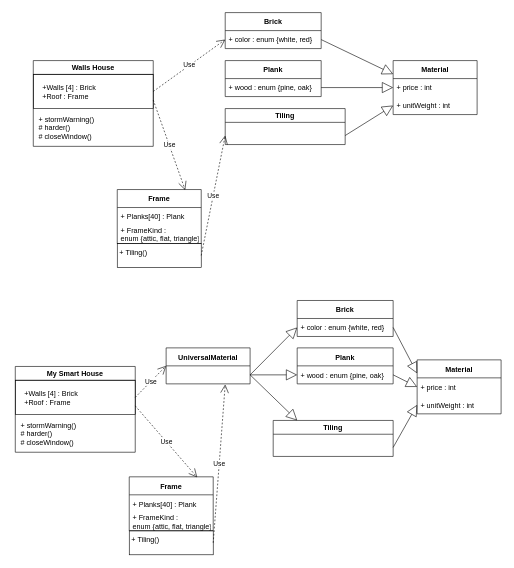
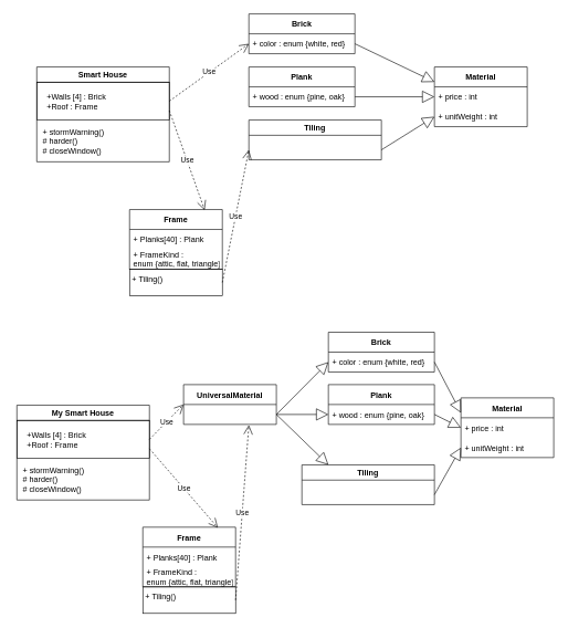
  <mxCell id="0" />
  <mxCell id="1" parent="0" />
- <mxCell id="2" value="Walls House" style="swimlane;" vertex="1" parent="1"><mxGeometry x="55" y="100" width="200" height="143" as="geometry" /></mxCell>
+ <mxCell id="2" value="Smart House" style="swimlane;" vertex="1" parent="1"><mxGeometry x="55" y="100" width="200" height="143" as="geometry" /></mxCell>
  <mxCell id="3" value="&lt;div style=&quot;text-align: left;&quot;&gt;&lt;span style=&quot;background-color: initial;&quot;&gt;+ stormWarning()&lt;/span&gt;&lt;/div&gt;&lt;div style=&quot;text-align: left;&quot;&gt;&lt;span style=&quot;background-color: initial;&quot;&gt;# harder()&lt;/span&gt;&lt;/div&gt;&lt;div style=&quot;text-align: left;&quot;&gt;&lt;span style=&quot;background-color: initial;&quot;&gt;# closeWindow()&lt;/span&gt;&lt;/div&gt;" style="text;html=1;align=center;verticalAlign=middle;resizable=0;points=[];autosize=1;strokeColor=none;fillColor=none;" vertex="1" parent="2"><mxGeometry x="-5" y="83" width="120" height="60" as="geometry" /></mxCell>
  <mxCell id="4" value="" style="rounded=0;whiteSpace=wrap;html=1;fillColor=none;" vertex="1" parent="2"><mxGeometry y="23" width="200" height="57" as="geometry" /></mxCell>
  <mxCell id="5" value="&lt;div style=&quot;text-align: left;&quot;&gt;&lt;span style=&quot;background-color: initial;&quot;&gt;+Walls [4] : Brick&lt;/span&gt;&lt;/div&gt;&lt;div style=&quot;text-align: left;&quot;&gt;&lt;span style=&quot;background-color: initial;&quot;&gt;+Roof : Frame&lt;/span&gt;&lt;/div&gt;" style="text;html=1;strokeColor=none;fillColor=none;align=center;verticalAlign=middle;whiteSpace=wrap;rounded=0;" vertex="1" parent="2"><mxGeometry x="10" y="36.5" width="100" height="30" as="geometry" /></mxCell>
  <mxCell id="6" value="Material" style="swimlane;fontStyle=1;childLayout=stackLayout;horizontal=1;startSize=30;horizontalStack=0;resizeParent=1;resizeParentMax=0;resizeLast=0;collapsible=1;marginBottom=0;" vertex="1" parent="1"><mxGeometry x="655" y="100" width="140" height="90" as="geometry" /></mxCell>
  <mxCell id="7" value="+ price : int" style="text;strokeColor=none;fillColor=none;align=left;verticalAlign=middle;spacingLeft=4;spacingRight=4;overflow=hidden;points=[[0,0.5],[1,0.5]];portConstraint=eastwest;rotatable=0;" vertex="1" parent="6"><mxGeometry y="30" width="140" height="30" as="geometry" /></mxCell>
  <mxCell id="8" value="+ unitWeight : int" style="text;strokeColor=none;fillColor=none;align=left;verticalAlign=middle;spacingLeft=4;spacingRight=4;overflow=hidden;points=[[0,0.5],[1,0.5]];portConstraint=eastwest;rotatable=0;" vertex="1" parent="6"><mxGeometry y="60" width="140" height="30" as="geometry" /></mxCell>
  <mxCell id="9" value="Brick" style="swimlane;fontStyle=1;childLayout=stackLayout;horizontal=1;startSize=30;horizontalStack=0;resizeParent=1;resizeParentMax=0;resizeLast=0;collapsible=1;marginBottom=0;" vertex="1" parent="1"><mxGeometry x="375" y="20" width="160" height="60" as="geometry" /></mxCell>
  <mxCell id="10" value="+ color : enum {white, red}" style="text;strokeColor=none;fillColor=none;align=left;verticalAlign=middle;spacingLeft=4;spacingRight=4;overflow=hidden;points=[[0,0.5],[1,0.5]];portConstraint=eastwest;rotatable=0;" vertex="1" parent="9"><mxGeometry y="30" width="160" height="30" as="geometry" /></mxCell>
  <mxCell id="11" value="Plank" style="swimlane;fontStyle=1;childLayout=stackLayout;horizontal=1;startSize=30;horizontalStack=0;resizeParent=1;resizeParentMax=0;resizeLast=0;collapsible=1;marginBottom=0;" vertex="1" parent="1"><mxGeometry x="375" y="100" width="160" height="60" as="geometry" /></mxCell>
  <mxCell id="12" value="+ wood : enum {pine, oak}" style="text;strokeColor=none;fillColor=none;align=left;verticalAlign=middle;spacingLeft=4;spacingRight=4;overflow=hidden;points=[[0,0.5],[1,0.5]];portConstraint=eastwest;rotatable=0;" vertex="1" parent="11"><mxGeometry y="30" width="160" height="30" as="geometry" /></mxCell>
  <mxCell id="13" value="Frame" style="swimlane;fontStyle=1;childLayout=stackLayout;horizontal=1;startSize=30;horizontalStack=0;resizeParent=1;resizeParentMax=0;resizeLast=0;collapsible=1;marginBottom=0;" vertex="1" parent="1"><mxGeometry x="195" y="315" width="140" height="90" as="geometry" /></mxCell>
  <mxCell id="14" value="+ Planks[40] : Plank" style="text;strokeColor=none;fillColor=none;align=left;verticalAlign=middle;spacingLeft=4;spacingRight=4;overflow=hidden;points=[[0,0.5],[1,0.5]];portConstraint=eastwest;rotatable=0;" vertex="1" parent="13"><mxGeometry y="30" width="140" height="30" as="geometry" /></mxCell>
  <mxCell id="15" value="+ FrameKind :&#10;enum {attic, flat, triangle}" style="text;strokeColor=none;fillColor=none;align=left;verticalAlign=middle;spacingLeft=4;spacingRight=4;overflow=hidden;points=[[0,0.5],[1,0.5]];portConstraint=eastwest;rotatable=0;" vertex="1" parent="13"><mxGeometry y="60" width="140" height="30" as="geometry" /></mxCell>
  <mxCell id="16" value="" style="rounded=0;whiteSpace=wrap;html=1;fillColor=none;" vertex="1" parent="1"><mxGeometry x="195" y="405" width="140" height="40" as="geometry" /></mxCell>
  <mxCell id="17" value="+ Tiling()" style="text;html=1;strokeColor=none;fillColor=none;align=left;verticalAlign=middle;whiteSpace=wrap;rounded=0;" vertex="1" parent="1"><mxGeometry x="196.5" y="405" width="60" height="30" as="geometry" /></mxCell>
  <mxCell id="18" value="Tiling" style="swimlane;fillColor=none;" vertex="1" parent="1"><mxGeometry x="375" y="180" width="200" height="60" as="geometry" /></mxCell>
  <mxCell id="19" value="" style="endArrow=block;endSize=16;endFill=0;html=1;rounded=0;exitX=1;exitY=0.5;exitDx=0;exitDy=0;entryX=0;entryY=0.25;entryDx=0;entryDy=0;" edge="1" parent="1" source="10" target="6"><mxGeometry y="-15" width="160" relative="1" as="geometry"><mxPoint x="345" y="180" as="sourcePoint" /><mxPoint x="655" y="80" as="targetPoint" /><mxPoint as="offset" /></mxGeometry></mxCell>
  <mxCell id="20" value="" style="endArrow=block;endSize=16;endFill=0;html=1;rounded=0;exitX=1;exitY=0.5;exitDx=0;exitDy=0;entryX=0;entryY=0.5;entryDx=0;entryDy=0;" edge="1" parent="1" source="12" target="7"><mxGeometry width="160" relative="1" as="geometry"><mxPoint x="345" y="180" as="sourcePoint" /><mxPoint x="505" y="180" as="targetPoint" /></mxGeometry></mxCell>
  <mxCell id="21" value="" style="endArrow=block;endSize=16;endFill=0;html=1;rounded=0;exitX=1;exitY=0.75;exitDx=0;exitDy=0;entryX=0;entryY=0.5;entryDx=0;entryDy=0;" edge="1" parent="1" source="18" target="8"><mxGeometry width="160" relative="1" as="geometry"><mxPoint x="445" y="120" as="sourcePoint" /><mxPoint x="465" y="90" as="targetPoint" /></mxGeometry></mxCell>
  <mxCell id="22" value="Use" style="endArrow=open;endSize=12;dashed=1;html=1;rounded=0;exitX=1;exitY=0.5;exitDx=0;exitDy=0;entryX=0;entryY=0.5;entryDx=0;entryDy=0;" edge="1" parent="1" source="4" target="10"><mxGeometry width="160" relative="1" as="geometry"><mxPoint x="345" y="180" as="sourcePoint" /><mxPoint x="335" y="32" as="targetPoint" /></mxGeometry></mxCell>
  <mxCell id="23" value="Use" style="endArrow=open;endSize=12;dashed=1;html=1;rounded=0;exitX=1;exitY=0.5;exitDx=0;exitDy=0;entryX=0;entryY=0.75;entryDx=0;entryDy=0;" edge="1" parent="1" source="16" target="18"><mxGeometry width="160" relative="1" as="geometry"><mxPoint x="345" y="180" as="sourcePoint" /><mxPoint x="565" y="370" as="targetPoint" /><Array as="points" /></mxGeometry></mxCell>
  <mxCell id="24" value="Use" style="endArrow=open;endSize=12;dashed=1;html=1;rounded=0;exitX=1;exitY=0.75;exitDx=0;exitDy=0;entryX=0.809;entryY=0.009;entryDx=0;entryDy=0;entryPerimeter=0;" edge="1" parent="1" source="4" target="13"><mxGeometry width="160" relative="1" as="geometry"><mxPoint x="345" y="280" as="sourcePoint" /><mxPoint x="315" y="310" as="targetPoint" /></mxGeometry></mxCell>
  <mxCell id="25" value="My Smart House" style="swimlane;" vertex="1" parent="1"><mxGeometry x="25" y="610" width="200" height="143" as="geometry" /></mxCell>
  <mxCell id="26" value="&lt;div style=&quot;text-align: left;&quot;&gt;&lt;span style=&quot;background-color: initial;&quot;&gt;+ stormWarning()&lt;/span&gt;&lt;/div&gt;&lt;div style=&quot;text-align: left;&quot;&gt;&lt;span style=&quot;background-color: initial;&quot;&gt;# harder()&lt;/span&gt;&lt;/div&gt;&lt;div style=&quot;text-align: left;&quot;&gt;&lt;span style=&quot;background-color: initial;&quot;&gt;# closeWindow()&lt;/span&gt;&lt;/div&gt;" style="text;html=1;align=center;verticalAlign=middle;resizable=0;points=[];autosize=1;strokeColor=none;fillColor=none;" vertex="1" parent="25"><mxGeometry x="-5" y="83" width="120" height="60" as="geometry" /></mxCell>
  <mxCell id="27" value="" style="rounded=0;whiteSpace=wrap;html=1;fillColor=none;" vertex="1" parent="25"><mxGeometry y="23" width="200" height="57" as="geometry" /></mxCell>
  <mxCell id="28" value="&lt;div style=&quot;text-align: left;&quot;&gt;&lt;span style=&quot;background-color: initial;&quot;&gt;+Walls [4] : Brick&lt;/span&gt;&lt;/div&gt;&lt;div style=&quot;text-align: left;&quot;&gt;&lt;span style=&quot;background-color: initial;&quot;&gt;+Roof : Frame&lt;/span&gt;&lt;/div&gt;" style="text;html=1;strokeColor=none;fillColor=none;align=center;verticalAlign=middle;whiteSpace=wrap;rounded=0;" vertex="1" parent="25"><mxGeometry x="10" y="36.5" width="100" height="30" as="geometry" /></mxCell>
  <mxCell id="29" value="Material" style="swimlane;fontStyle=1;childLayout=stackLayout;horizontal=1;startSize=30;horizontalStack=0;resizeParent=1;resizeParentMax=0;resizeLast=0;collapsible=1;marginBottom=0;" vertex="1" parent="1"><mxGeometry x="695" y="599" width="140" height="90" as="geometry" /></mxCell>
  <mxCell id="30" value="+ price : int" style="text;strokeColor=none;fillColor=none;align=left;verticalAlign=middle;spacingLeft=4;spacingRight=4;overflow=hidden;points=[[0,0.5],[1,0.5]];portConstraint=eastwest;rotatable=0;" vertex="1" parent="29"><mxGeometry y="30" width="140" height="30" as="geometry" /></mxCell>
  <mxCell id="31" value="+ unitWeight : int" style="text;strokeColor=none;fillColor=none;align=left;verticalAlign=middle;spacingLeft=4;spacingRight=4;overflow=hidden;points=[[0,0.5],[1,0.5]];portConstraint=eastwest;rotatable=0;" vertex="1" parent="29"><mxGeometry y="60" width="140" height="30" as="geometry" /></mxCell>
  <mxCell id="32" value="Brick" style="swimlane;fontStyle=1;childLayout=stackLayout;horizontal=1;startSize=30;horizontalStack=0;resizeParent=1;resizeParentMax=0;resizeLast=0;collapsible=1;marginBottom=0;" vertex="1" parent="1"><mxGeometry x="495" y="500" width="160" height="60" as="geometry" /></mxCell>
  <mxCell id="33" value="+ color : enum {white, red}" style="text;strokeColor=none;fillColor=none;align=left;verticalAlign=middle;spacingLeft=4;spacingRight=4;overflow=hidden;points=[[0,0.5],[1,0.5]];portConstraint=eastwest;rotatable=0;" vertex="1" parent="32"><mxGeometry y="30" width="160" height="30" as="geometry" /></mxCell>
  <mxCell id="34" value="Plank" style="swimlane;fontStyle=1;childLayout=stackLayout;horizontal=1;startSize=30;horizontalStack=0;resizeParent=1;resizeParentMax=0;resizeLast=0;collapsible=1;marginBottom=0;" vertex="1" parent="1"><mxGeometry x="495" y="579" width="160" height="60" as="geometry" /></mxCell>
  <mxCell id="35" value="+ wood : enum {pine, oak}" style="text;strokeColor=none;fillColor=none;align=left;verticalAlign=middle;spacingLeft=4;spacingRight=4;overflow=hidden;points=[[0,0.5],[1,0.5]];portConstraint=eastwest;rotatable=0;" vertex="1" parent="34"><mxGeometry y="30" width="160" height="30" as="geometry" /></mxCell>
  <mxCell id="36" value="Frame" style="swimlane;fontStyle=1;childLayout=stackLayout;horizontal=1;startSize=30;horizontalStack=0;resizeParent=1;resizeParentMax=0;resizeLast=0;collapsible=1;marginBottom=0;" vertex="1" parent="1"><mxGeometry x="215" y="794" width="140" height="90" as="geometry" /></mxCell>
  <mxCell id="37" value="+ Planks[40] : Plank" style="text;strokeColor=none;fillColor=none;align=left;verticalAlign=middle;spacingLeft=4;spacingRight=4;overflow=hidden;points=[[0,0.5],[1,0.5]];portConstraint=eastwest;rotatable=0;" vertex="1" parent="36"><mxGeometry y="30" width="140" height="30" as="geometry" /></mxCell>
  <mxCell id="38" value="+ FrameKind :&#10;enum {attic, flat, triangle}" style="text;strokeColor=none;fillColor=none;align=left;verticalAlign=middle;spacingLeft=4;spacingRight=4;overflow=hidden;points=[[0,0.5],[1,0.5]];portConstraint=eastwest;rotatable=0;" vertex="1" parent="36"><mxGeometry y="60" width="140" height="30" as="geometry" /></mxCell>
  <mxCell id="39" value="" style="rounded=0;whiteSpace=wrap;html=1;fillColor=none;" vertex="1" parent="1"><mxGeometry x="215" y="884" width="140" height="40" as="geometry" /></mxCell>
  <mxCell id="40" value="+ Tiling()" style="text;html=1;strokeColor=none;fillColor=none;align=left;verticalAlign=middle;whiteSpace=wrap;rounded=0;" vertex="1" parent="1"><mxGeometry x="216.5" y="884" width="60" height="30" as="geometry" /></mxCell>
  <mxCell id="41" value="Tiling" style="swimlane;fillColor=none;" vertex="1" parent="1"><mxGeometry x="455" y="700" width="200" height="60" as="geometry" /></mxCell>
  <mxCell id="42" value="UniversalMaterial" style="swimlane;fontStyle=1;childLayout=stackLayout;horizontal=1;startSize=30;horizontalStack=0;resizeParent=1;resizeParentMax=0;resizeLast=0;collapsible=1;marginBottom=0;fillColor=none;" vertex="1" parent="1"><mxGeometry x="276.5" y="579" width="140" height="60" as="geometry" /></mxCell>
  <mxCell id="43" value="" style="endArrow=block;endSize=16;endFill=0;html=1;rounded=0;exitX=1;exitY=0.5;exitDx=0;exitDy=0;entryX=0;entryY=0.25;entryDx=0;entryDy=0;" edge="1" parent="1" source="33" target="29"><mxGeometry y="-15" width="160" relative="1" as="geometry"><mxPoint x="365" y="659" as="sourcePoint" /><mxPoint x="675" y="559" as="targetPoint" /><mxPoint as="offset" /></mxGeometry></mxCell>
  <mxCell id="44" value="" style="endArrow=block;endSize=16;endFill=0;html=1;rounded=0;exitX=1;exitY=0.5;exitDx=0;exitDy=0;entryX=0;entryY=0.5;entryDx=0;entryDy=0;" edge="1" parent="1" source="35" target="30"><mxGeometry width="160" relative="1" as="geometry"><mxPoint x="365" y="659" as="sourcePoint" /><mxPoint x="525" y="659" as="targetPoint" /></mxGeometry></mxCell>
  <mxCell id="45" value="" style="endArrow=block;endSize=16;endFill=0;html=1;rounded=0;exitX=1;exitY=0.75;exitDx=0;exitDy=0;entryX=0;entryY=0.5;entryDx=0;entryDy=0;" edge="1" parent="1" source="41" target="31"><mxGeometry width="160" relative="1" as="geometry"><mxPoint x="465" y="599" as="sourcePoint" /><mxPoint x="485" y="569" as="targetPoint" /></mxGeometry></mxCell>
  <mxCell id="46" value="" style="endArrow=block;endSize=16;endFill=0;html=1;rounded=0;exitX=1;exitY=0.75;exitDx=0;exitDy=0;" edge="1" parent="1" source="42"><mxGeometry width="160" relative="1" as="geometry"><mxPoint x="365" y="659" as="sourcePoint" /><mxPoint x="495" y="700" as="targetPoint" /></mxGeometry></mxCell>
  <mxCell id="47" value="Use" style="endArrow=open;endSize=12;dashed=1;html=1;rounded=0;exitX=1;exitY=0.5;exitDx=0;exitDy=0;entryX=0;entryY=0.5;entryDx=0;entryDy=0;" edge="1" parent="1" source="27" target="42"><mxGeometry width="160" relative="1" as="geometry"><mxPoint x="365" y="659" as="sourcePoint" /><mxPoint x="355" y="511" as="targetPoint" /></mxGeometry></mxCell>
  <mxCell id="48" value="Use" style="endArrow=open;endSize=12;dashed=1;html=1;rounded=0;exitX=1;exitY=0.5;exitDx=0;exitDy=0;" edge="1" parent="1" source="39"><mxGeometry width="160" relative="1" as="geometry"><mxPoint x="365" y="659" as="sourcePoint" /><mxPoint x="375" y="640" as="targetPoint" /><Array as="points" /></mxGeometry></mxCell>
  <mxCell id="49" value="Use" style="endArrow=open;endSize=12;dashed=1;html=1;rounded=0;exitX=1;exitY=0.75;exitDx=0;exitDy=0;entryX=0.809;entryY=0.009;entryDx=0;entryDy=0;entryPerimeter=0;" edge="1" parent="1" source="27" target="36"><mxGeometry width="160" relative="1" as="geometry"><mxPoint x="365" y="759" as="sourcePoint" /><mxPoint x="335" y="789" as="targetPoint" /></mxGeometry></mxCell>
  <mxCell id="50" value="" style="endArrow=block;endSize=16;endFill=0;html=1;rounded=0;exitX=1;exitY=0.75;exitDx=0;exitDy=0;" edge="1" parent="1" source="42" target="35"><mxGeometry width="160" relative="1" as="geometry"><mxPoint x="345" y="710" as="sourcePoint" /><mxPoint x="505" y="710" as="targetPoint" /></mxGeometry></mxCell>
  <mxCell id="51" value="" style="endArrow=block;endSize=16;endFill=0;html=1;rounded=0;exitX=1;exitY=0.75;exitDx=0;exitDy=0;entryX=0;entryY=0.5;entryDx=0;entryDy=0;" edge="1" parent="1" source="42" target="33"><mxGeometry width="160" relative="1" as="geometry"><mxPoint x="415" y="630" as="sourcePoint" /><mxPoint x="505" y="710" as="targetPoint" /></mxGeometry></mxCell>
